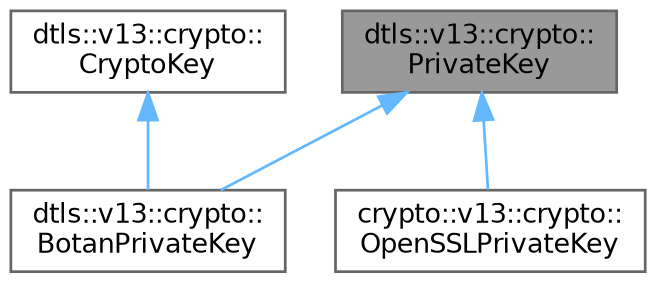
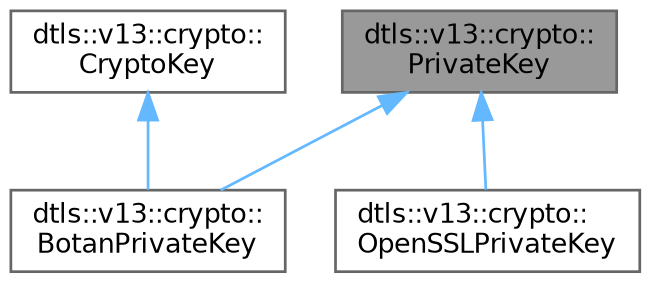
  digraph {
    node [color=gray40 fillcolor=white fontname=Helvetica fontsize=10 shape=box style=filled]
    edge [color=steelblue1 dir=back fontname=Helvetica fontsize=10 labelfontname=Helvetica labelfontsize=10 style=solid]
    n1 [fillcolor=grey60 fontcolor=black height=0.2 label="dtls::v13::crypto::\lPrivateKey" width=0.4]
    n2 [height=0.2 label="dtls::v13::crypto::\lBotanPrivateKey" width=0.4]
-   n3 [height=0.2 label="crypto::v13::crypto::\lOpenSSLPrivateKey" width=0.4]
+   n3 [height=0.2 label="dtls::v13::crypto::\lOpenSSLPrivateKey" width=0.4]
    n4 [height=0.2 label="dtls::v13::crypto::\lCryptoKey" width=0.4]
    n1 -> n2
    n1 -> n3
    n4 -> n2
  }
